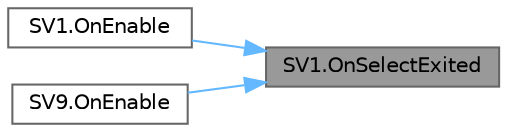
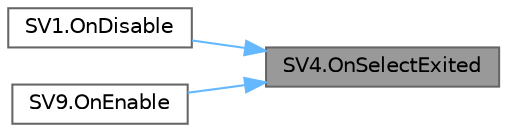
  digraph {
    rankdir=RL
    node [color=grey40 fillcolor=white fontname=Helvetica fontsize=10 shape=box style=filled]
    edge [color=steelblue1 dir=back fontname=Helvetica fontsize=10 labelfontname=Helvetica labelfontsize=10 style=solid]
-   n1 [color=gray40 fillcolor=grey60 fontcolor=black height=0.2 label="SV1.OnSelectExited" width=0.4]
-   n2 [height=0.2 label="SV1.OnEnable" width=0.4]
+   n1 [color=gray40 fillcolor=grey60 fontcolor=black height=0.2 label="SV4.OnSelectExited" width=0.4]
+   n2 [height=0.2 label="SV1.OnDisable" width=0.4]
    n3 [height=0.2 label="SV9.OnEnable" width=0.4]
    n1 -> n2
    n1 -> n3
  }
